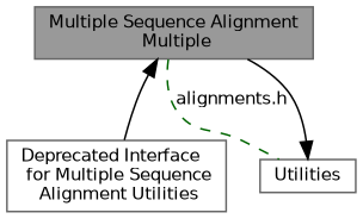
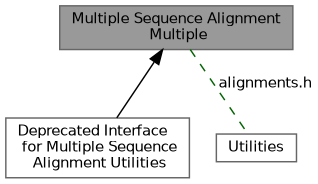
  digraph {
    rankdir=TB
    node [color=grey40 fillcolor=white fontname=Helvetica fontsize=10 shape=box style=filled]
    edge [dir=back fontname=Helvetica fontsize=10 labelfontname=Helvetica labelfontsize=10 shape=plaintext style=solid]
    n1 [color=gray40 fillcolor=grey60 fontcolor=black height=0.2 label="Multiple Sequence Alignment\l Multiple" width=0.4]
    n2 [height=0.2 label="Deprecated Interface\l for Multiple Sequence\l Alignment Utilities" width=0.4]
    n3 [height=0.2 label=Utilities width=0.4]
    n1 -> n2
    n1 -> n3 [color=darkgreen dir=none label="alignments.h" style=dashed]
-   n3 -> n1
  }
